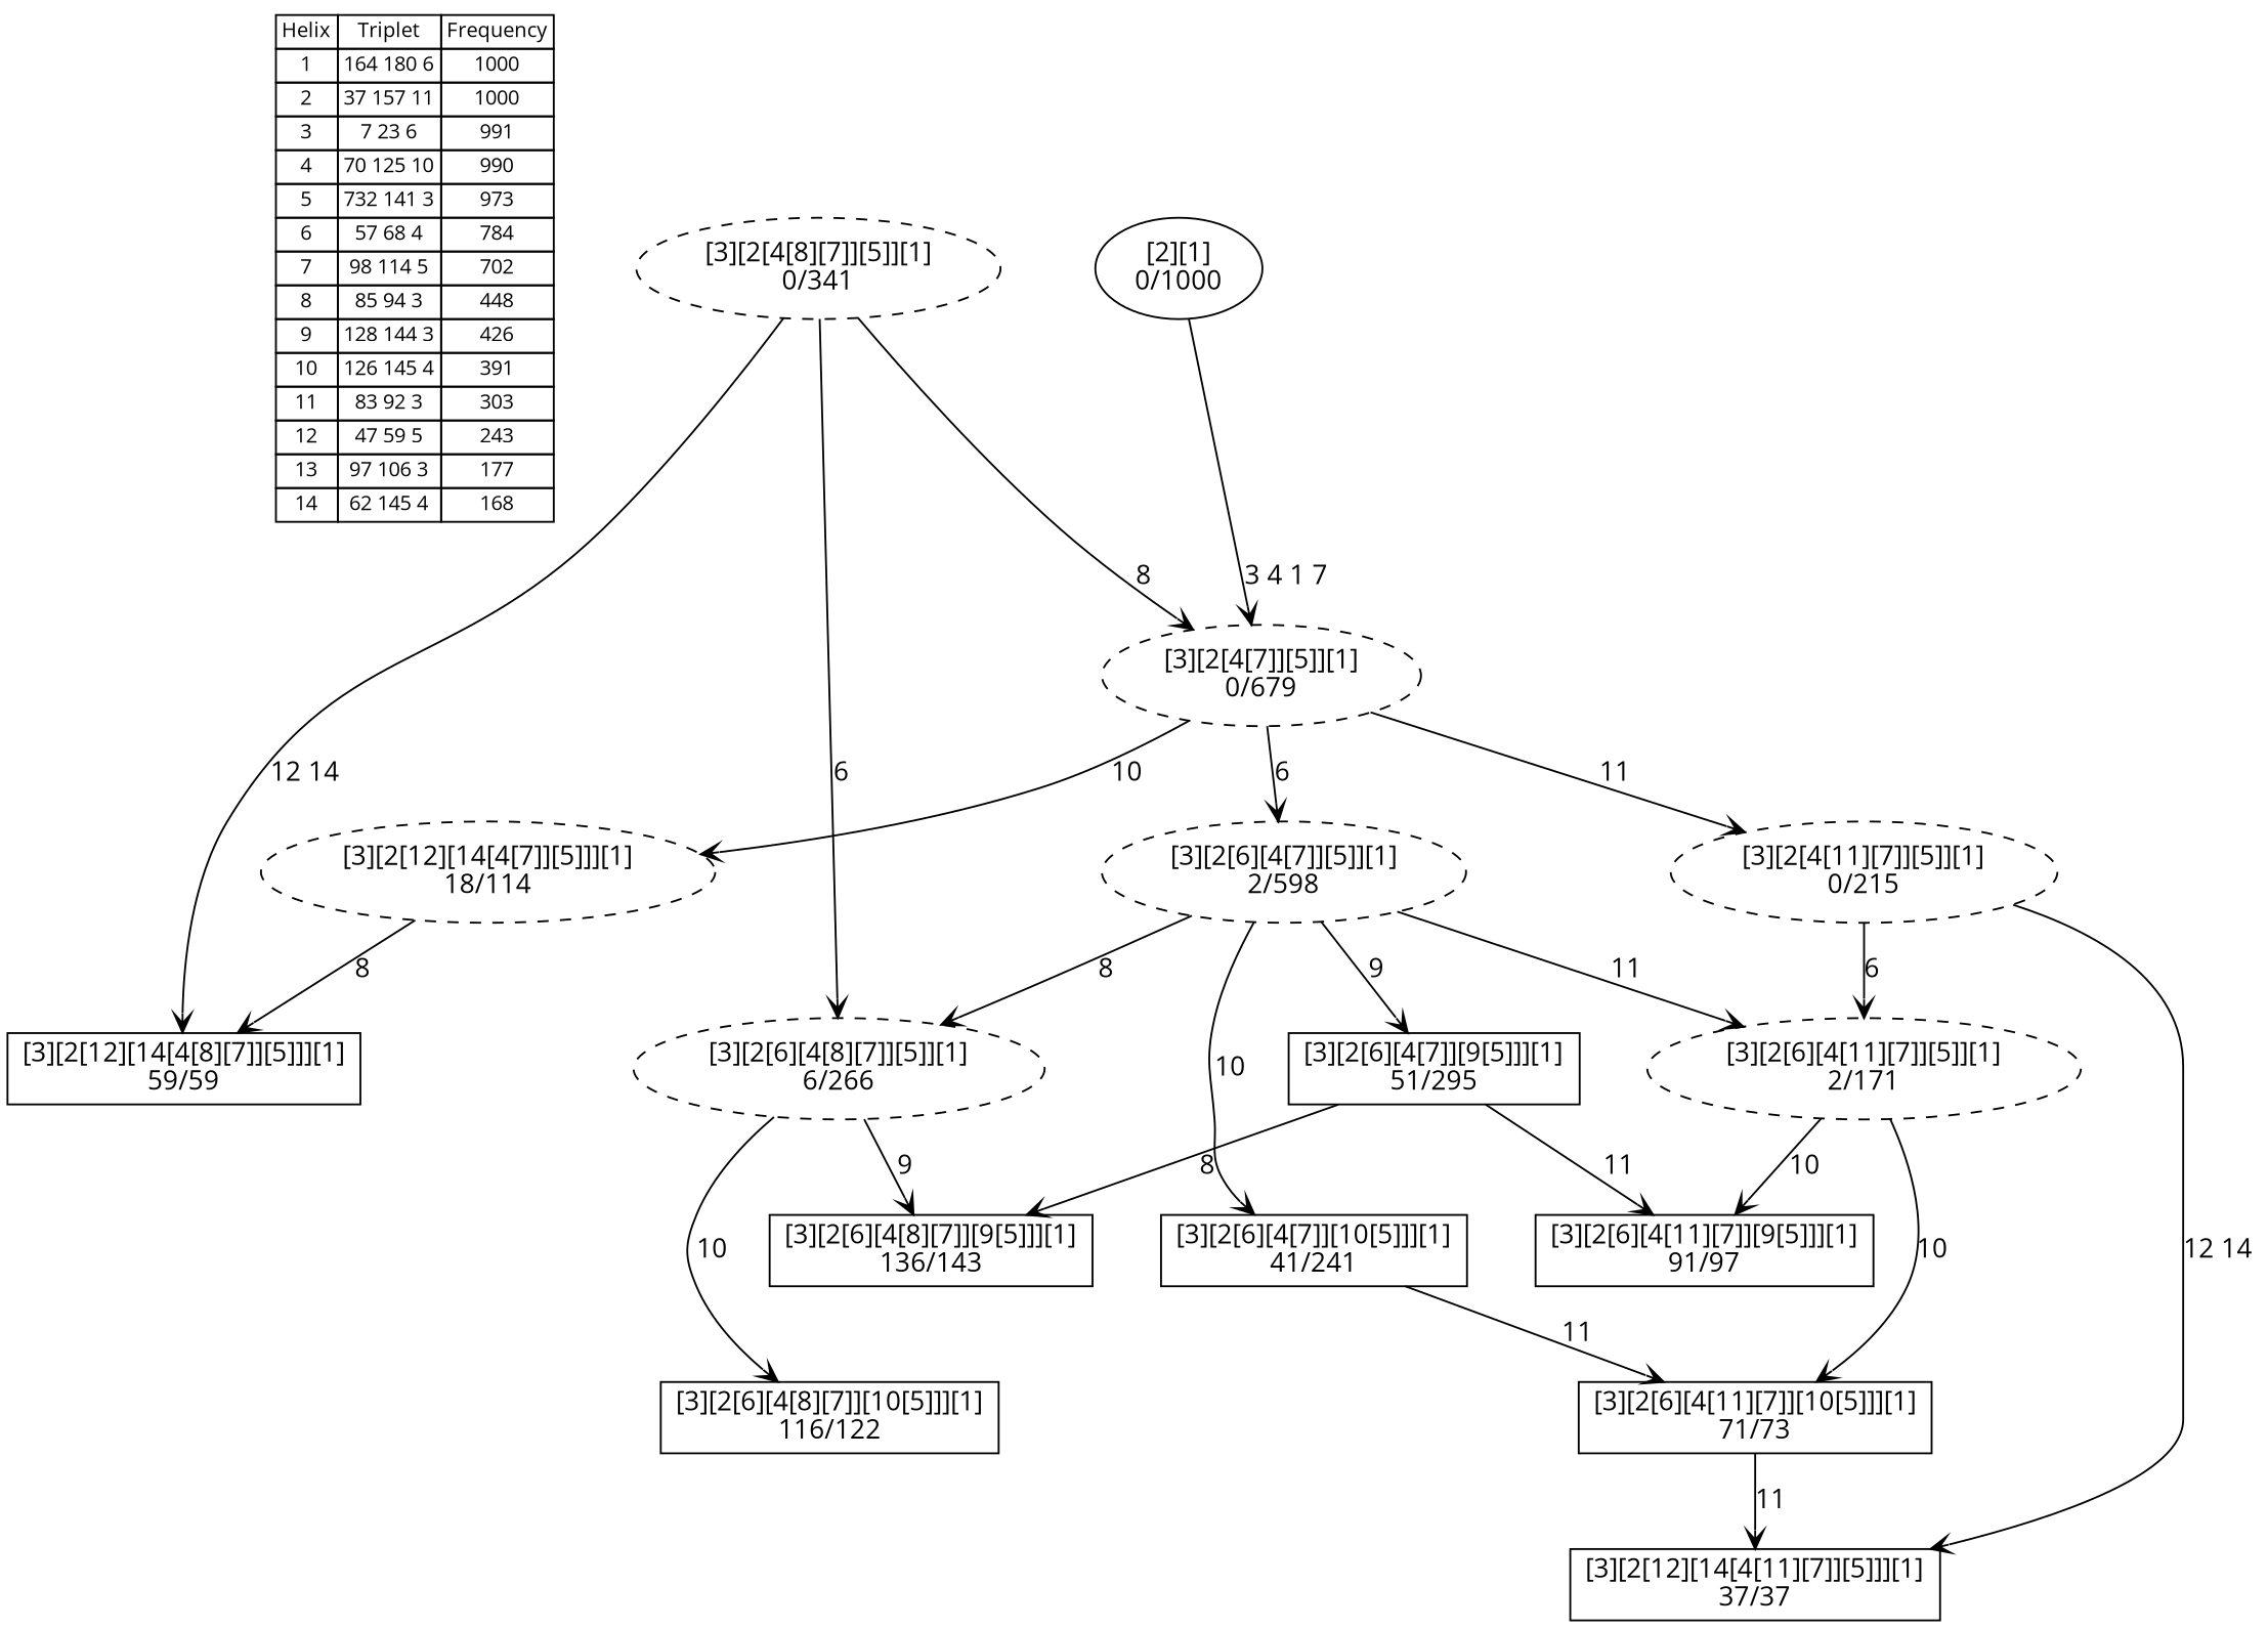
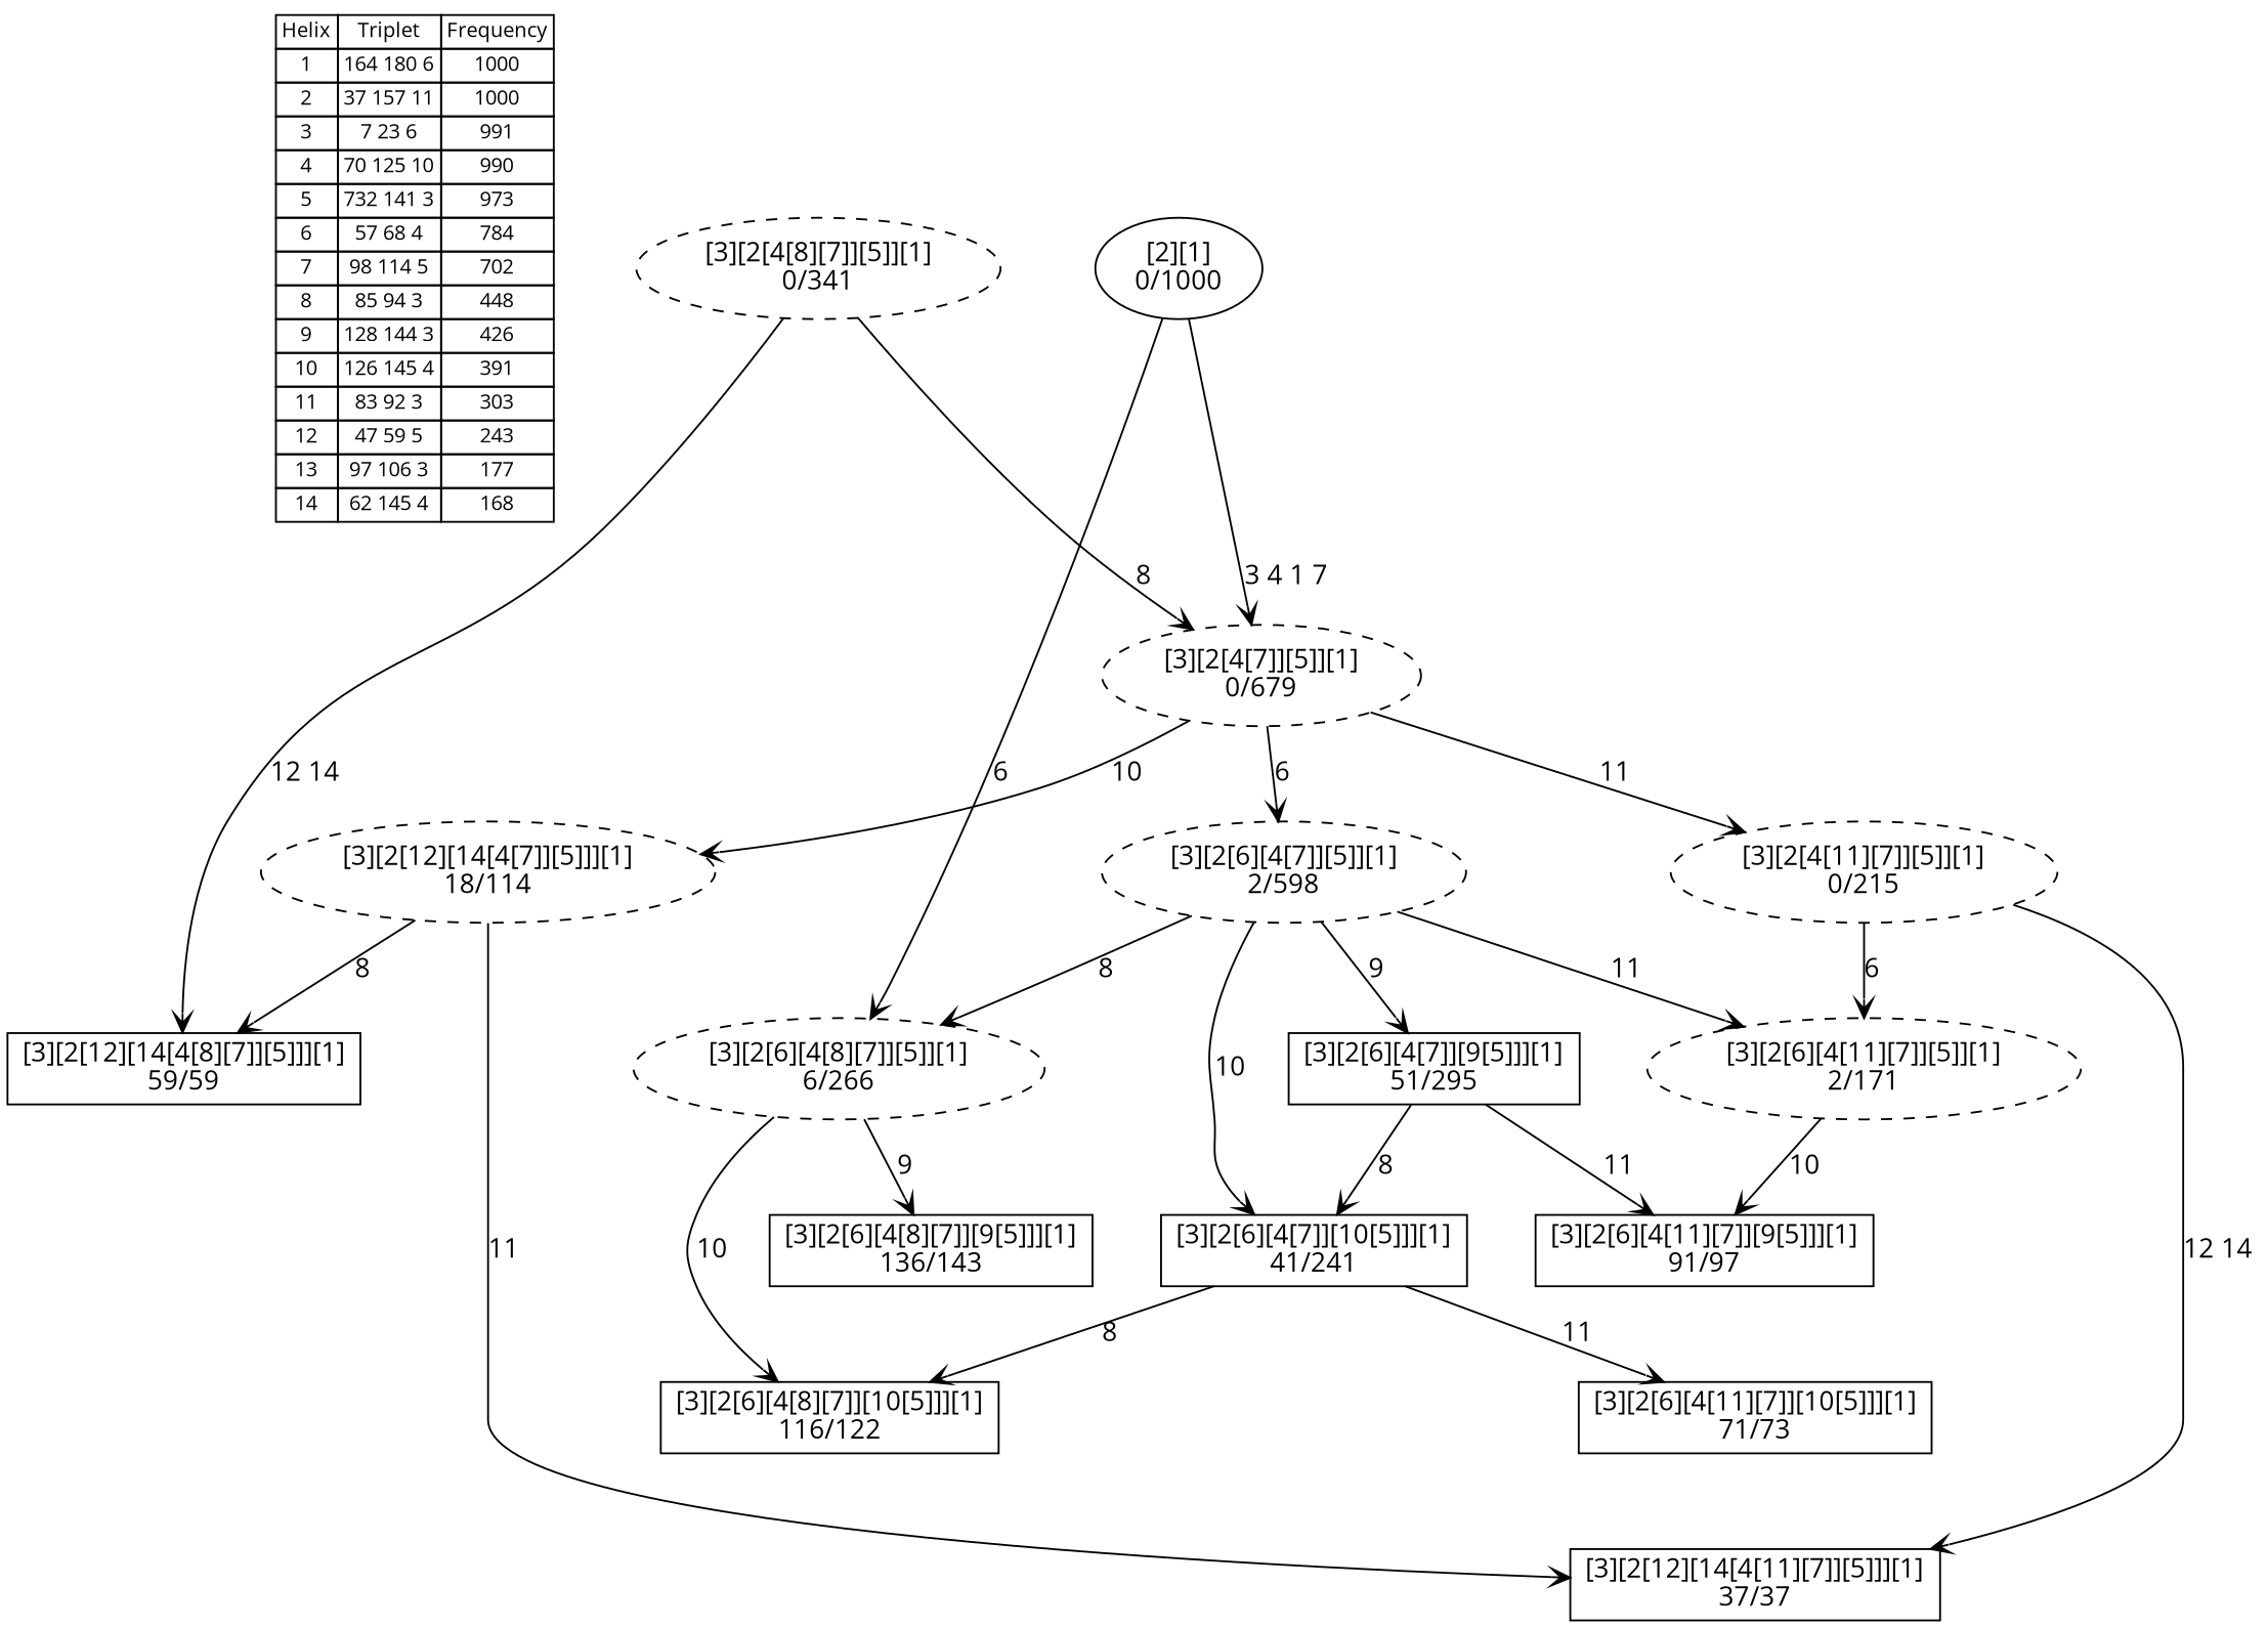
  digraph {
    fontname="Open Sans"
    nodesep=0.5
    node [fontname="Open Sans"]
    edge [arrowhead=vee fontname="Open Sans"]
    n1 [fontsize=11 label=< <table border="0" cellborder="1" cellspacing="0"><tr><td>Helix</td><td>Triplet</td><td>Frequency</td></tr> <tr><td>1</td><td>164 180 6</td><td>1000</td></tr> <tr><td>2</td><td>37 157 11</td><td>1000</td></tr> <tr><td>3</td><td>7 23 6</td><td>991</td></tr> <tr><td>4</td><td>70 125 10</td><td>990</td></tr> <tr><td>5</td><td>732 141 3</td><td>973</td></tr> <tr><td>6</td><td>57 68 4</td><td>784</td></tr> <tr><td>7</td><td>98 114 5</td><td>702</td></tr> <tr><td>8</td><td>85 94 3</td><td>448</td></tr> <tr><td>9</td><td>128 144 3</td><td>426</td></tr> <tr><td>10</td><td>126 145 4</td><td>391</td></tr> <tr><td>11</td><td>83 92 3</td><td>303</td></tr> <tr><td>12</td><td>47 59 5</td><td>243</td></tr> <tr><td>13</td><td>97 106 3</td><td>177</td></tr> <tr><td>14</td><td>62 145 4</td><td>168</td></tr> </table>> shape=plaintext]
    n2 [label="[3][2[6][4[8][7]][9[5]]][1]\n136/143" shape=box]
    n3 [label="[3][2[6][4[8][7]][10[5]]][1]\n116/122" shape=box]
    n4 [label="[3][2[6][4[11][7]][9[5]]][1]\n91/97" shape=box]
    n5 [label="[3][2[6][4[11][7]][10[5]]][1]\n71/73" shape=box]
    n6 [label="[3][2[12][14[4[8][7]][5]]][1]\n59/59" shape=box]
    n7 [label="[3][2[6][4[7]][9[5]]][1]\n51/295" shape=box]
    n8 [label="[3][2[6][4[7]][10[5]]][1]\n41/241" shape=box]
    n9 [label="[3][2[12][14[4[11][7]][5]]][1]\n37/37" shape=box]
    n10 [label="[3][2[6][4[8][7]][5]][1]\n6/266" style=dashed]
    n11 [label="[3][2[6][4[7]][5]][1]\n2/598" style=dashed]
    n12 [label="[3][2[6][4[11][7]][5]][1]\n2/171" style=dashed]
    n13 [label="[3][2[4[8][7]][5]][1]\n0/341" style=dashed]
    n14 [label="[3][2[4[7]][5]][1]\n0/679" style=dashed]
    n15 [label="[3][2[4[11][7]][5]][1]\n0/215" style=dashed]
    n16 [label="[3][2[12][14[4[7]][5]]][1]\n18/114" style=dashed]
    n17 [label="[2][1]\n0/1000"]
-   n7 -> n2 [label="8 "]
+   n7 -> n8 [label="8 "]
    n7 -> n4 [label="11 "]
+   n8 -> n3 [label="8 "]
    n8 -> n5 [label="11 "]
    n10 -> n2 [label="9 "]
    n10 -> n3 [label="10 "]
    n11 -> n7 [label="9 "]
    n11 -> n8 [label="10 "]
    n11 -> n10 [label="8 "]
    n11 -> n12 [label="11 "]
    n12 -> n4 [label="10 "]
-   n12 -> n5 [label="10 "]
    n13 -> n6 [label="12 14 "]
-   n13 -> n10 [label="6 "]
+   n17 -> n10 [label="6 "]
    n13 -> n14 [label="8 "]
    n14 -> n11 [label="6 "]
    n14 -> n15 [label="11 "]
    n14 -> n16 [label="10 "]
    n15 -> n9 [label="12 14 "]
    n15 -> n12 [label="6 "]
    n16 -> n6 [label="8 "]
-   n5 -> n9 [label="11 "]
+   n16 -> n9 [label="11 "]
    n17 -> n14 [label="3 4 1 7 "]
  }
